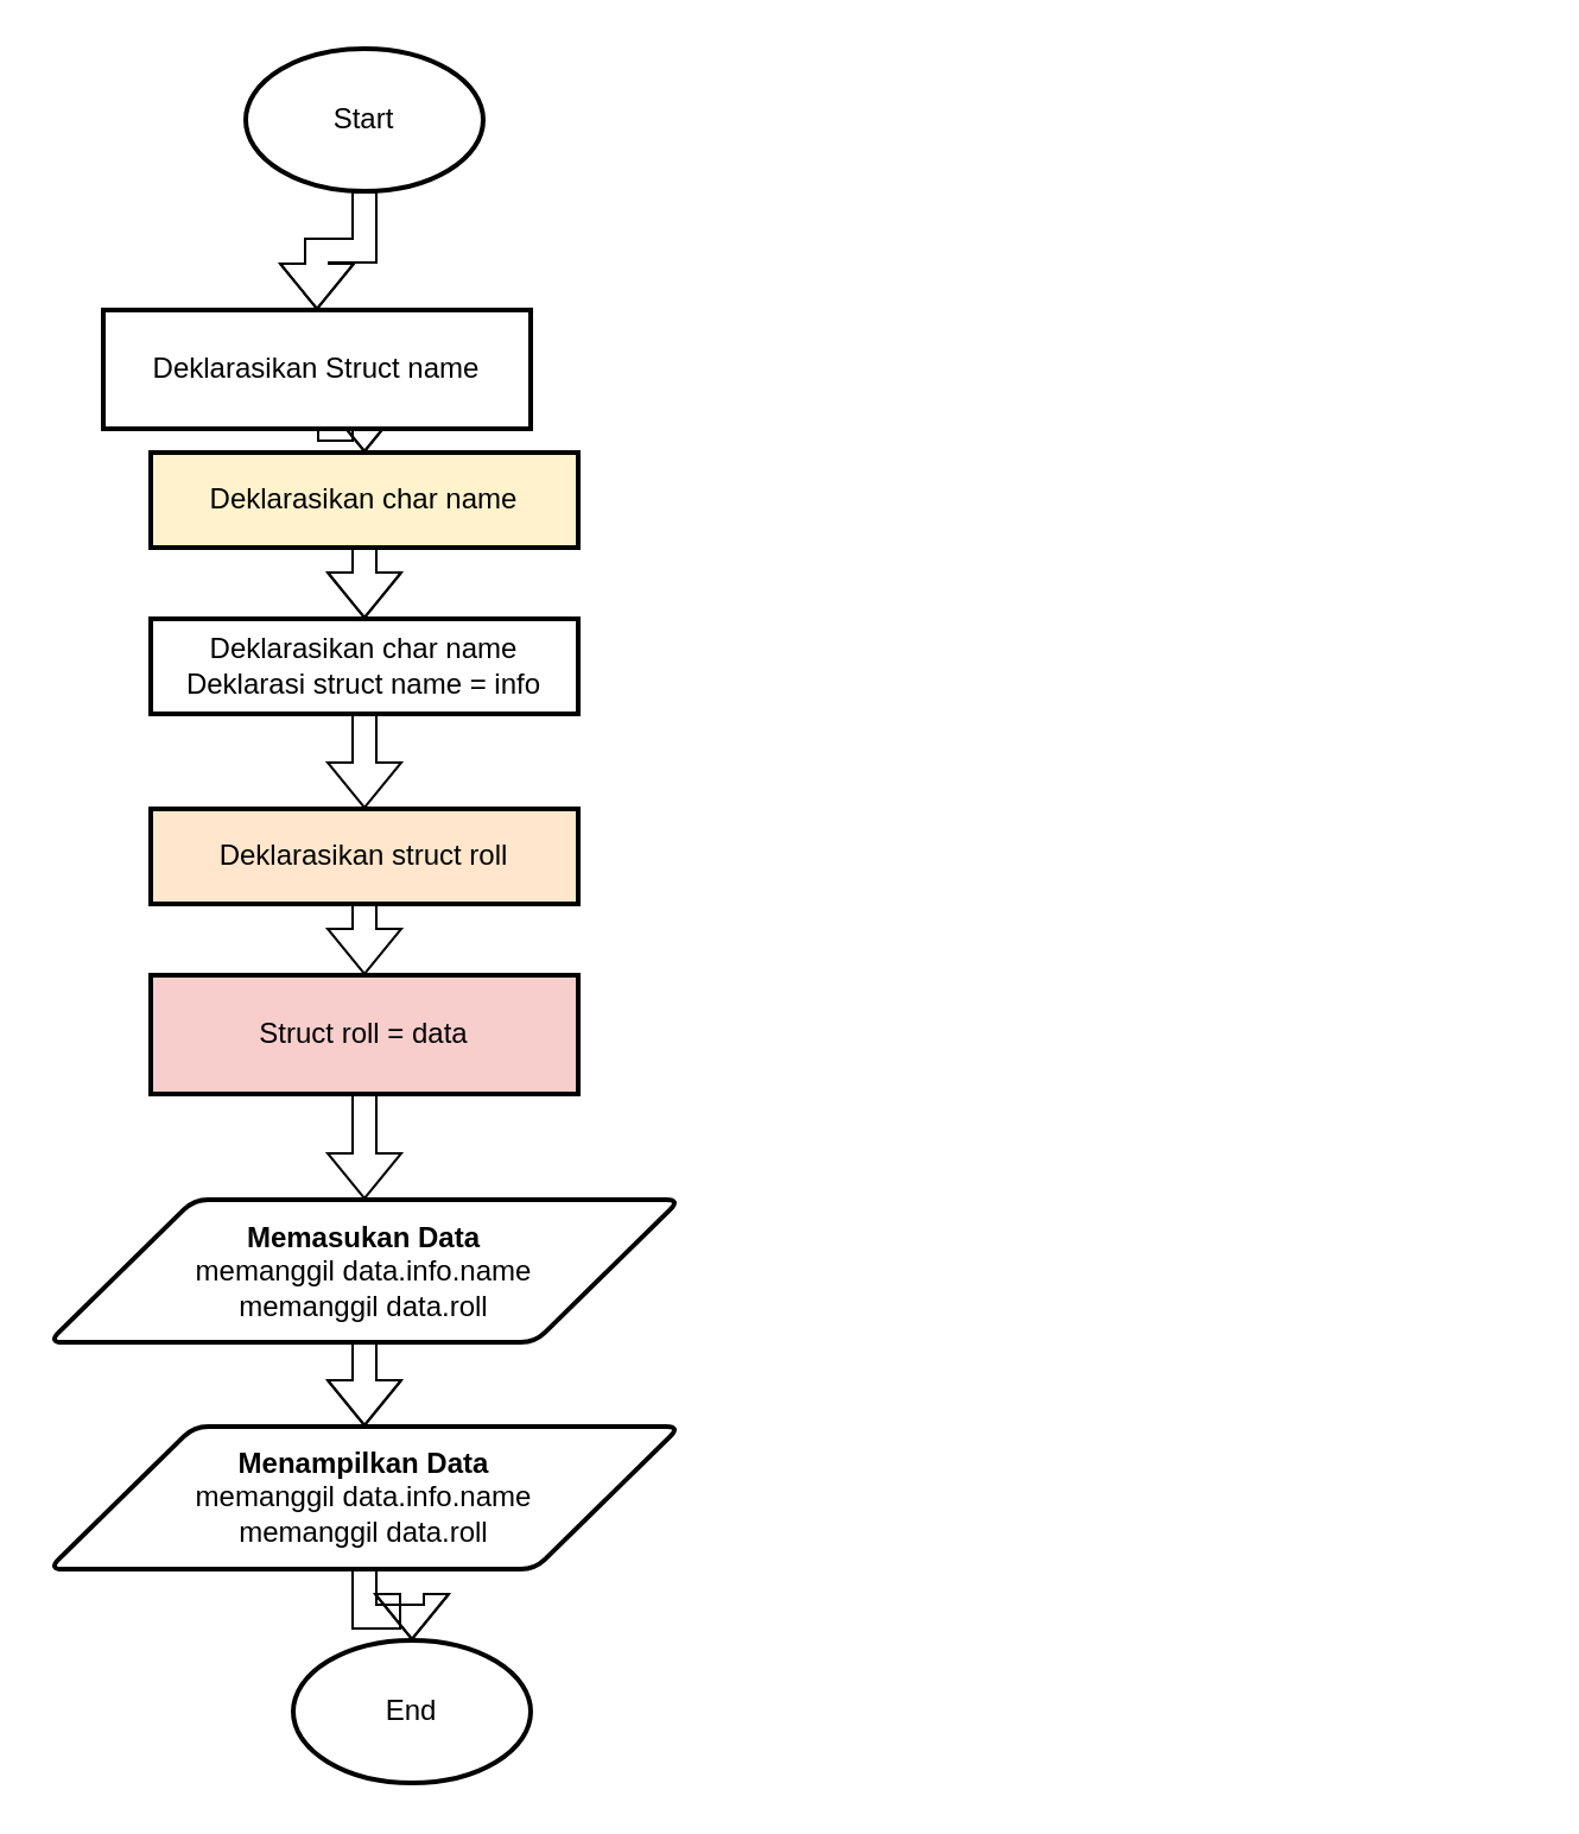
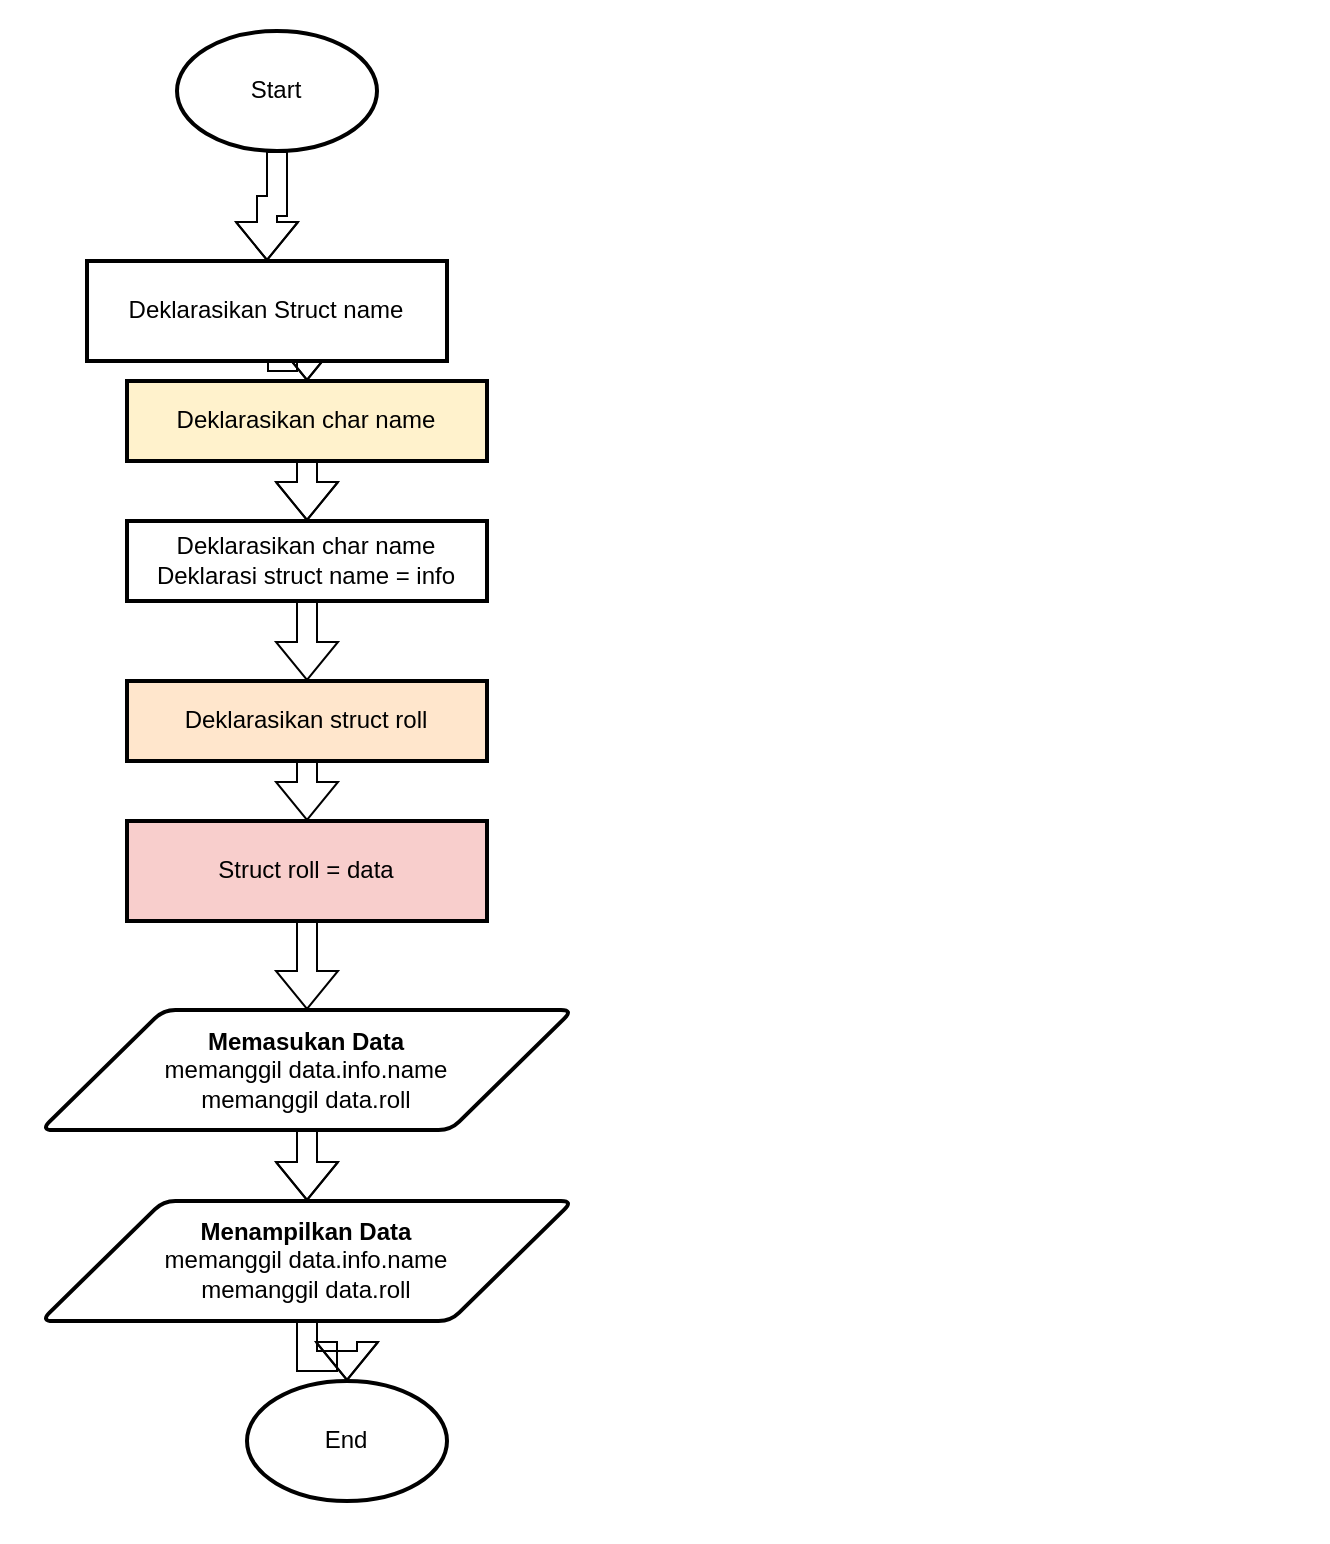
  <mxCell id="0" />
  <mxCell id="1" parent="0" />
  <mxCell id="2" style="edgeStyle=orthogonalEdgeStyle;rounded=0;orthogonalLoop=1;jettySize=auto;html=1;exitX=0.5;exitY=1;exitDx=0;exitDy=0;exitPerimeter=0;entryX=0.5;entryY=0;entryDx=0;entryDy=0;shape=flexArrow;" parent="1" source="3" target="5" edge="1"><mxGeometry relative="1" as="geometry" /></mxCell>
- <mxCell id="3" value="Start" style="strokeWidth=2;html=1;shape=mxgraph.flowchart.start_1;whiteSpace=wrap;" parent="1" vertex="1"><mxGeometry x="103" y="20" width="100" height="60" as="geometry" /></mxCell>
+ <mxCell id="3" value="Start" style="strokeWidth=2;html=1;shape=mxgraph.flowchart.start_1;whiteSpace=wrap;" parent="1" vertex="1"><mxGeometry x="88" y="15" width="100" height="60" as="geometry" /></mxCell>
  <mxCell id="4" style="edgeStyle=orthogonalEdgeStyle;rounded=0;orthogonalLoop=1;jettySize=auto;html=1;exitX=0.5;exitY=1;exitDx=0;exitDy=0;shape=flexArrow;" parent="1" source="5" edge="1"><mxGeometry relative="1" as="geometry"><mxPoint x="153" y="190" as="targetPoint" /></mxGeometry></mxCell>
  <mxCell id="5" value="Deklarasikan Struct name" style="rounded=1;whiteSpace=wrap;html=1;absoluteArcSize=1;arcSize=0;strokeWidth=2;" parent="1" vertex="1"><mxGeometry x="43" y="130" width="180" height="50" as="geometry" /></mxCell>
  <mxCell id="6" style="edgeStyle=orthogonalEdgeStyle;rounded=0;orthogonalLoop=1;jettySize=auto;html=1;exitX=0.5;exitY=1;exitDx=0;exitDy=0;shape=flexArrow;" parent="1" source="7" edge="1"><mxGeometry relative="1" as="geometry"><mxPoint x="153" y="410" as="targetPoint" /></mxGeometry></mxCell>
  <mxCell id="7" value="Deklarasikan struct roll" style="rounded=1;whiteSpace=wrap;html=1;absoluteArcSize=1;arcSize=0;strokeWidth=2;fillColor=#ffe6cc;" parent="1" vertex="1"><mxGeometry x="63" y="340" width="180" height="40" as="geometry" /></mxCell>
  <mxCell id="8" value="" style="edgeStyle=orthogonalEdgeStyle;rounded=0;orthogonalLoop=1;jettySize=auto;html=1;shape=flexArrow;" parent="1" source="9" target="13" edge="1"><mxGeometry relative="1" as="geometry" /></mxCell>
  <mxCell id="9" value="&lt;b&gt;Memasukan Data&lt;/b&gt;&lt;br&gt;memanggil data.info.name&lt;br&gt;memanggil data.roll" style="shape=parallelogram;html=1;strokeWidth=2;perimeter=parallelogramPerimeter;whiteSpace=wrap;rounded=1;arcSize=12;size=0.23;" parent="1" vertex="1"><mxGeometry x="20" y="504.5" width="266" height="60" as="geometry" /></mxCell>
  <mxCell id="10" value="" style="edgeStyle=orthogonalEdgeStyle;rounded=0;orthogonalLoop=1;jettySize=auto;html=1;shape=flexArrow;" parent="1" source="11" target="9" edge="1"><mxGeometry relative="1" as="geometry" /></mxCell>
  <mxCell id="11" value="Struct roll = data" style="rounded=1;whiteSpace=wrap;html=1;absoluteArcSize=1;arcSize=0;strokeWidth=2;fillColor=#f8cecc;" parent="1" vertex="1"><mxGeometry x="63" y="410" width="180" height="50" as="geometry" /></mxCell>
  <mxCell id="12" value="" style="edgeStyle=orthogonalEdgeStyle;rounded=0;orthogonalLoop=1;jettySize=auto;html=1;shape=flexArrow;" parent="1" source="13" target="14" edge="1"><mxGeometry relative="1" as="geometry" /></mxCell>
  <mxCell id="13" value="&lt;b&gt;Menampilkan Data&lt;/b&gt;&lt;br&gt;memanggil data.info.name&lt;br&gt;memanggil data.roll" style="shape=parallelogram;html=1;strokeWidth=2;perimeter=parallelogramPerimeter;whiteSpace=wrap;rounded=1;arcSize=12;size=0.23;" parent="1" vertex="1"><mxGeometry x="20" y="600" width="266" height="60" as="geometry" /></mxCell>
  <mxCell id="14" value="End" style="strokeWidth=2;html=1;shape=mxgraph.flowchart.start_1;whiteSpace=wrap;" parent="1" vertex="1"><mxGeometry x="123" y="690" width="100" height="60" as="geometry" /></mxCell>
  <mxCell id="15" style="edgeStyle=orthogonalEdgeStyle;rounded=0;orthogonalLoop=1;jettySize=auto;html=1;exitX=0.5;exitY=1;exitDx=0;exitDy=0;shape=flexArrow;" parent="1" edge="1"><mxGeometry relative="1" as="geometry"><mxPoint x="384" y="80" as="sourcePoint" /></mxGeometry></mxCell>
  <mxCell id="16" style="edgeStyle=orthogonalEdgeStyle;rounded=0;orthogonalLoop=1;jettySize=auto;html=1;exitX=0.5;exitY=1;exitDx=0;exitDy=0;shape=flexArrow;" edge="1" parent="1" source="17" target="7"><mxGeometry relative="1" as="geometry" /></mxCell>
  <mxCell id="17" value="Deklarasikan char name&lt;br&gt;Deklarasi struct name = info" style="rounded=1;whiteSpace=wrap;html=1;absoluteArcSize=1;arcSize=0;strokeWidth=2;" parent="1" vertex="1"><mxGeometry x="63" y="260" width="180" height="40" as="geometry" /></mxCell>
  <mxCell id="18" value="" style="edgeStyle=orthogonalEdgeStyle;rounded=0;orthogonalLoop=1;jettySize=auto;html=1;shape=flexArrow;" parent="1" edge="1"><mxGeometry relative="1" as="geometry"><mxPoint x="384" y="494.5" as="sourcePoint" /></mxGeometry></mxCell>
  <mxCell id="19" style="edgeStyle=orthogonalEdgeStyle;rounded=0;orthogonalLoop=1;jettySize=auto;html=1;exitX=0.5;exitY=1;exitDx=0;exitDy=0;shape=flexArrow;" parent="1" edge="1"><mxGeometry relative="1" as="geometry"><mxPoint x="643" y="340" as="targetPoint" /></mxGeometry></mxCell>
  <mxCell id="20" style="edgeStyle=orthogonalEdgeStyle;rounded=0;orthogonalLoop=1;jettySize=auto;html=1;shape=flexArrow;entryX=0.5;entryY=0;entryDx=0;entryDy=0;" parent="1" source="21" edge="1" target="17"><mxGeometry relative="1" as="geometry"><mxPoint x="153" y="270" as="targetPoint" /></mxGeometry></mxCell>
  <mxCell id="21" value="Deklarasikan char name" style="rounded=1;whiteSpace=wrap;html=1;absoluteArcSize=1;arcSize=0;strokeWidth=2;fillColor=#fff2cc;" parent="1" vertex="1"><mxGeometry x="63" y="190" width="180" height="40" as="geometry" /></mxCell>
  <mxCell id="22" style="edgeStyle=orthogonalEdgeStyle;rounded=0;orthogonalLoop=1;jettySize=auto;html=1;exitX=0.5;exitY=1;exitDx=0;exitDy=0;shape=flexArrow;" parent="1" edge="1"><mxGeometry relative="1" as="geometry"><mxPoint x="643" y="260" as="targetPoint" /></mxGeometry></mxCell>
  <mxCell id="23" value="" style="edgeStyle=orthogonalEdgeStyle;rounded=0;orthogonalLoop=1;jettySize=auto;html=1;shape=flexArrow;" parent="1" edge="1"><mxGeometry relative="1" as="geometry"><mxPoint x="643" y="494.5" as="sourcePoint" /></mxGeometry></mxCell>
  <mxCell id="24" value="" style="edgeStyle=orthogonalEdgeStyle;rounded=0;orthogonalLoop=1;jettySize=auto;html=1;shape=flexArrow;" parent="1" edge="1"><mxGeometry relative="1" as="geometry"><mxPoint x="643" y="434.5" as="targetPoint" /></mxGeometry></mxCell>
